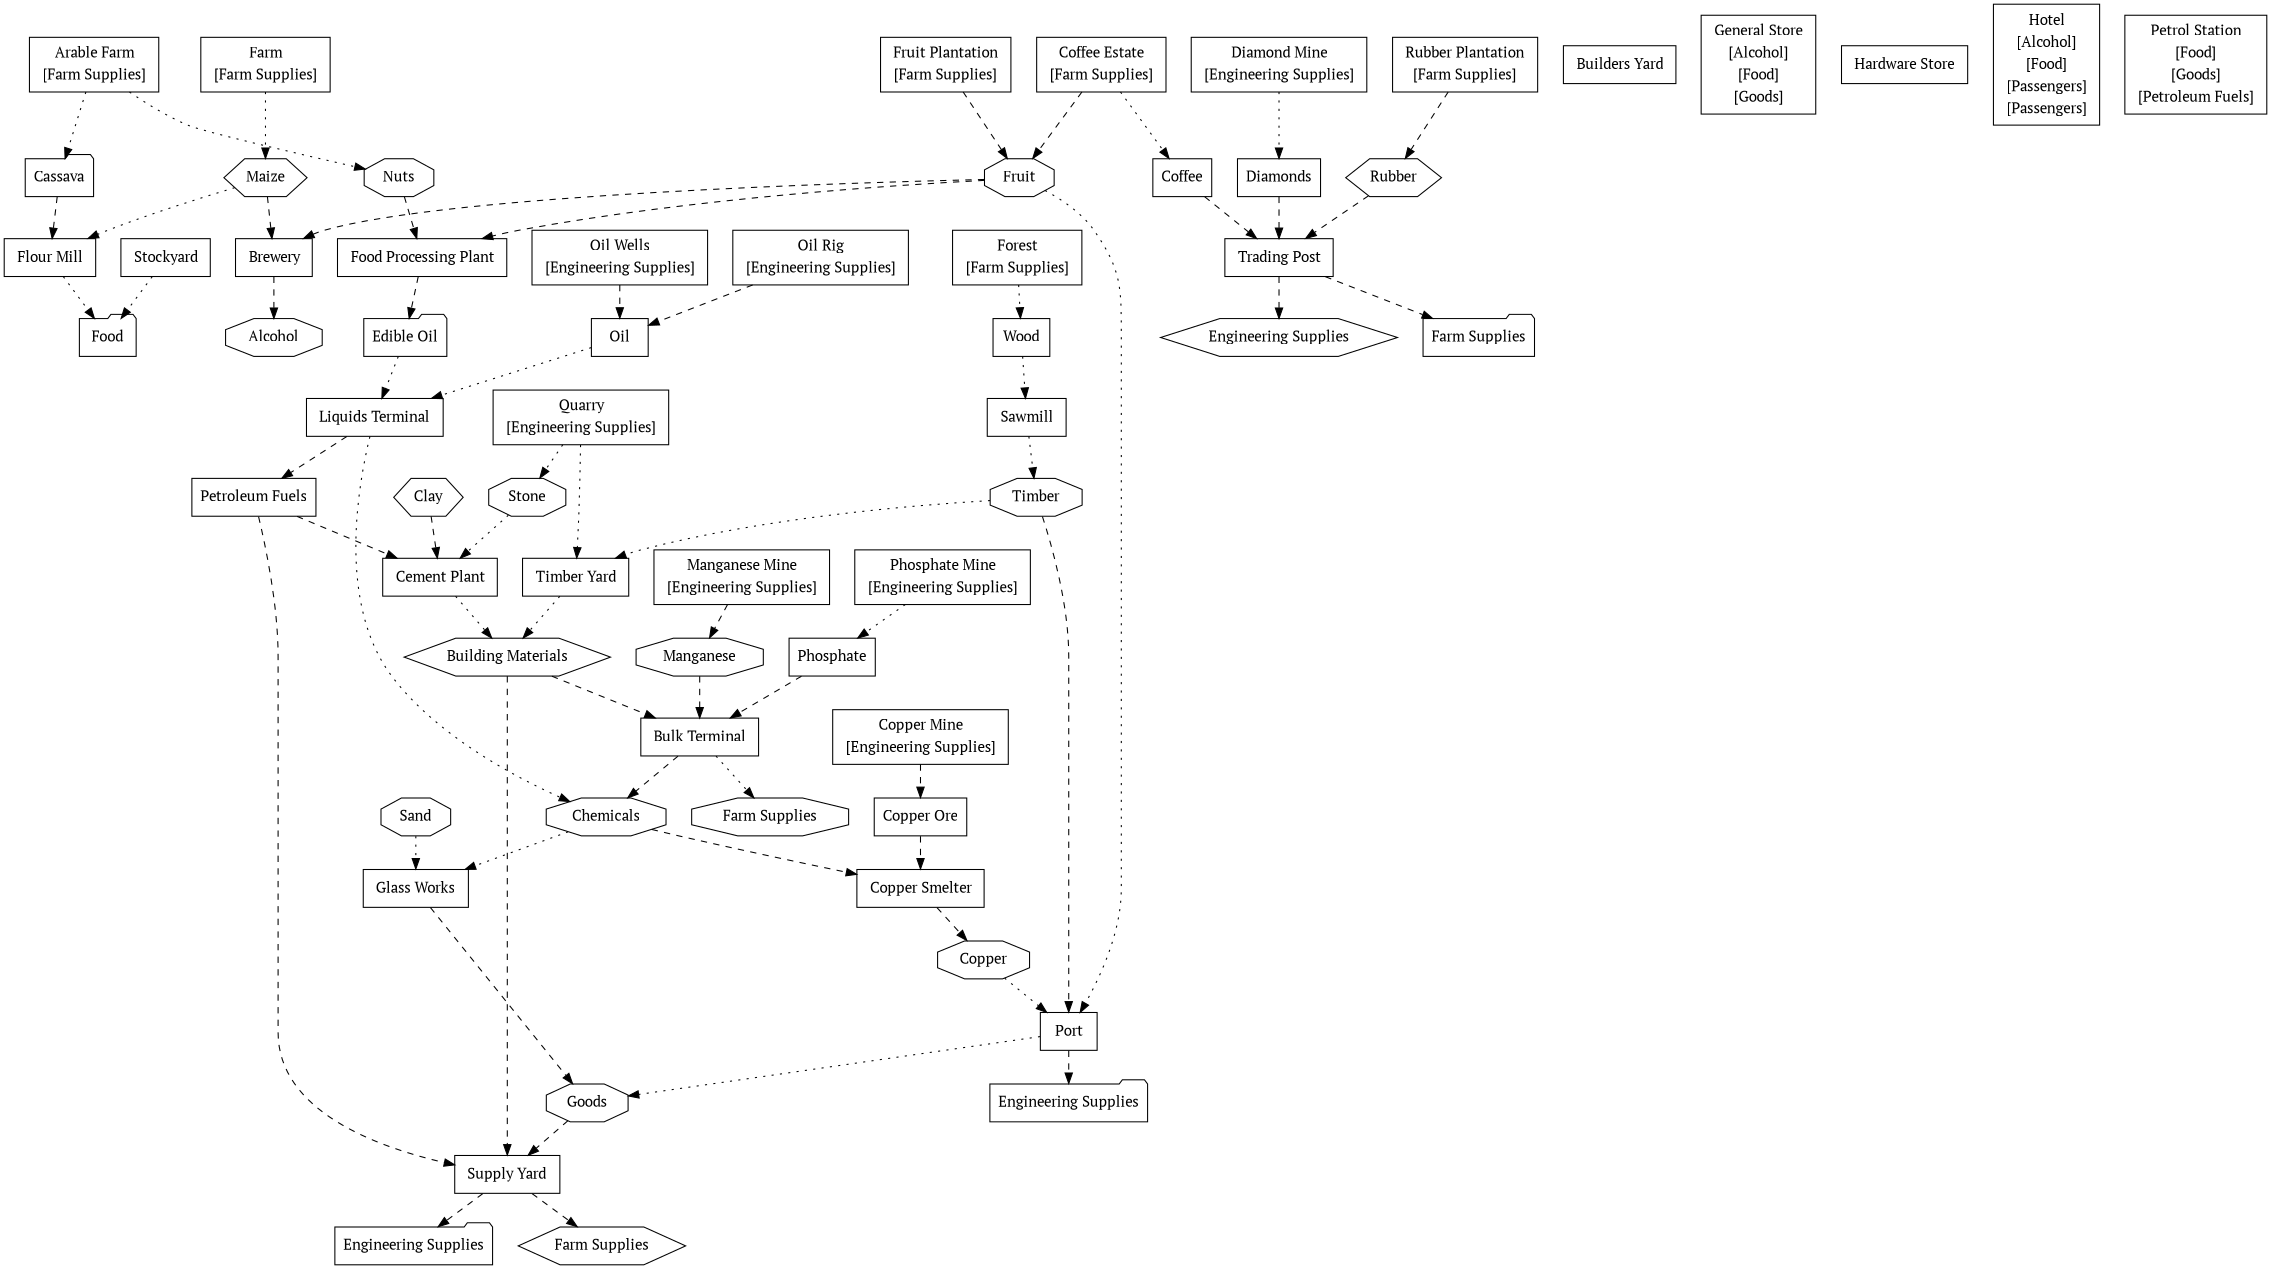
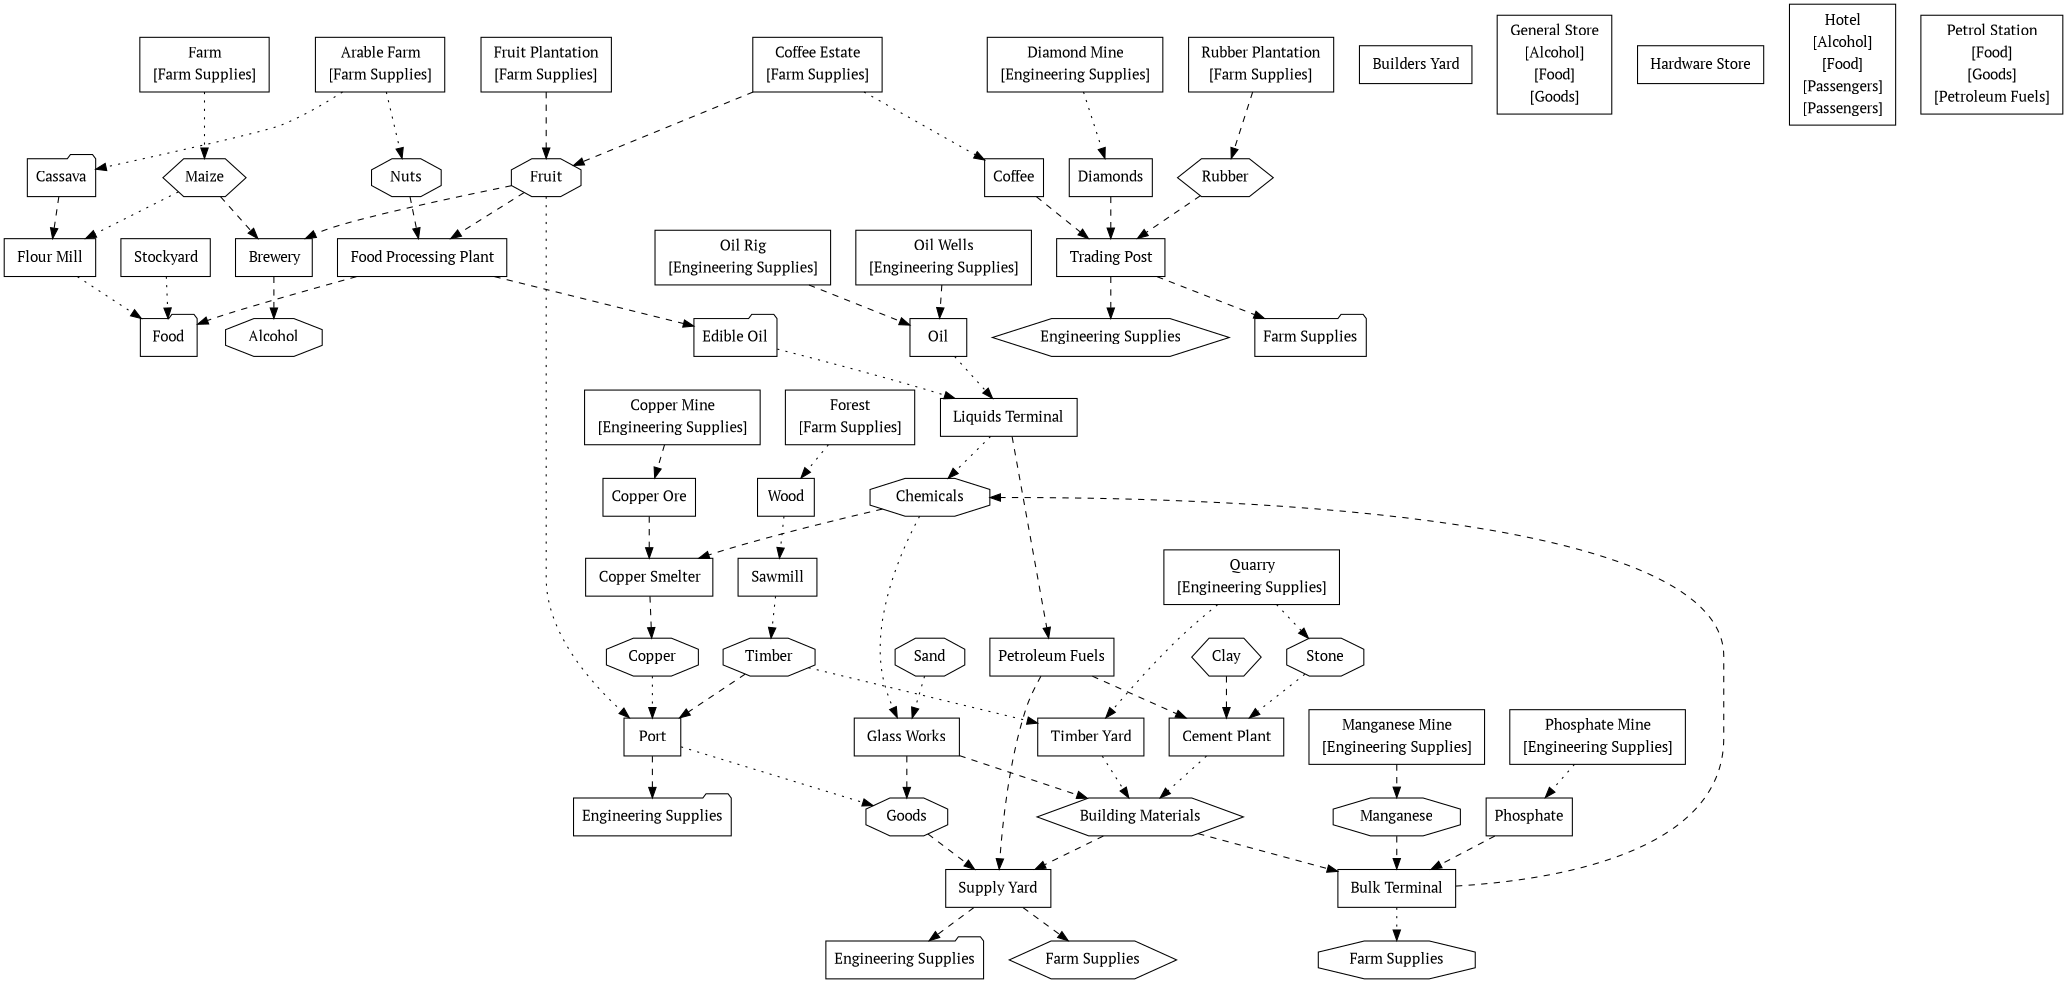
  digraph {
    fname="docs/html/in_a_hot_country.dot"
    fontname="PT Serif"
    nodesep=0.33
    rankdir=TB
    ranksep=0.44
    node [fontname="PT Serif" shape=box]
    edge [fontname="PT Serif" style=dashed weight=2]
    n1 [label=Alcohol shape=octagon]
    n2 [label="Building Materials" shape=hexagon]
    n3 [label=<             <table border="0" cellborder="0">                 <tr><td>Bulk Terminal</td></tr>                                                                                                                                                                                                                                                                              </table>         >]
    n4 [label=<             <table border="0" cellborder="0">                 <tr><td>Supply Yard</td></tr>                                                                                                                                                                                                                                                                              </table>         >]
    n5 [label=Chemicals shape=octagon]
    n6 [label="Farm Supplies" shape=octagon]
    n7 [label="Engineering Supplies" shape=folder]
    n8 [label="Farm Supplies" shape=hexagon]
    n9 [label=<             <table border="0" cellborder="0">                 <tr><td>Copper Smelter</td></tr>                                                                                                                                                                                              </table>         >]
    n10 [label=<             <table border="0" cellborder="0">                 <tr><td>Glass Works</td></tr>                                                                                                                                                                                              </table>         >]
    n11 [label=Cassava shape=folder]
    n12 [label=<             <table border="0" cellborder="0">                 <tr><td>Flour Mill</td></tr>                                                                                                                                                                                              </table>         >]
    n13 [label=Food shape=folder]
    n14 [label=Copper shape=octagon]
    n15 [label=Goods shape=octagon]
    n16 [label=<             <table border="0" cellborder="0">                 <tr><td>Port</td></tr>                                                                                                                                                                                                                                                                              </table>         >]
    n17 [label=Clay shape=hexagon]
    n18 [label=<             <table border="0" cellborder="0">                 <tr><td>Cement Plant</td></tr>                                                                                                                                                                                                                                                                              </table>         >]
    n19 [label=Coffee]
    n20 [label=<             <table border="0" cellborder="0">                 <tr><td>Trading Post</td></tr>                                                                                                                                                                                                                                                                              </table>         >]
    n21 [label="Engineering Supplies" shape=hexagon]
    n22 [label="Farm Supplies" shape=folder]
    n23 [label="Engineering Supplies" shape=folder]
    n24 [label="Copper Ore"]
    n25 [label=Diamonds]
    n26 [label="Edible Oil" shape=folder]
    n27 [label=<             <table border="0" cellborder="0">                 <tr><td>Liquids Terminal</td></tr>                                                                                                                                                                                              </table>         >]
    n28 [label="Petroleum Fuels"]
    n29 [label=Fruit shape=octagon]
    n30 [label=<             <table border="0" cellborder="0">                 <tr><td>Brewery</td></tr>                                                                                                                                                                                              </table>         >]
    n31 [label=<             <table border="0" cellborder="0">                 <tr><td>Food Processing Plant</td></tr>                                                                                                                                                                                              </table>         >]
    n32 [label=<             <table border="0" cellborder="0">                 <tr><td>Stockyard</td></tr>                                                                                                              </table>         >]
    n33 [label=Maize shape=hexagon]
    n34 [label=Manganese shape=octagon]
    n35 [label=Nuts shape=octagon]
    n36 [label=Oil]
    n37 [label=Phosphate]
    n38 [label=Rubber shape=hexagon]
    n39 [label=Sand shape=octagon]
    n40 [label=Stone shape=octagon]
    n41 [label=Timber shape=octagon]
    n42 [label=<             <table border="0" cellborder="0">                 <tr><td>Timber Yard</td></tr>                                                                                                              </table>         >]
    n43 [label=Wood]
    n44 [label=<             <table border="0" cellborder="0">                 <tr><td>Sawmill</td></tr>                                                                                                              </table>         >]
    n45 [label=<             <table border="0" cellborder="0">                 <tr><td>Arable Farm</td></tr>                                                               <tr><td>[Farm Supplies]</td></tr>                                                                                             </table>         >]
    n46 [label=<             <table border="0" cellborder="0">                 <tr><td>Builders Yard</td></tr>                              </table>         >]
    n47 [label=<             <table border="0" cellborder="0">                 <tr><td>Coffee Estate</td></tr>                                                               <tr><td>[Farm Supplies]</td></tr>                                                                                             </table>         >]
    n48 [label=<             <table border="0" cellborder="0">                 <tr><td>Copper Mine</td></tr>                                                               <tr><td>[Engineering Supplies]</td></tr>                                                                                             </table>         >]
    n49 [label=<             <table border="0" cellborder="0">                 <tr><td>Diamond Mine</td></tr>                                                               <tr><td>[Engineering Supplies]</td></tr>                                                                                             </table>         >]
    n50 [label=<             <table border="0" cellborder="0">                 <tr><td>Farm</td></tr>                                                               <tr><td>[Farm Supplies]</td></tr>                                                                                             </table>         >]
    n51 [label=<             <table border="0" cellborder="0">                 <tr><td>Forest</td></tr>                                                               <tr><td>[Farm Supplies]</td></tr>                                                                                             </table>         >]
    n52 [label=<             <table border="0" cellborder="0">                 <tr><td>Fruit Plantation</td></tr>                                                               <tr><td>[Farm Supplies]</td></tr>                                                                                             </table>         >]
    n53 [label=<             <table border="0" cellborder="0">                 <tr><td>General Store</td></tr>                                                                                                         <tr><td>[Alcohol]</td></tr>                                                                                                                              <tr><td>[Food]</td></tr>                                                                                                                              <tr><td>[Goods]</td></tr>                                                   </table>         >]
    n54 [label=<             <table border="0" cellborder="0">                 <tr><td>Hardware Store</td></tr>                              </table>         >]
    n55 [label=<             <table border="0" cellborder="0">                 <tr><td>Hotel</td></tr>                                                                                                         <tr><td>[Alcohol]</td></tr>                                                                                                                              <tr><td>[Food]</td></tr>                                                                                                         <tr><td>[Passengers]</td></tr>                                                                   <tr><td>[Passengers]</td></tr>                                                   </table>         >]
    n56 [label=<             <table border="0" cellborder="0">                 <tr><td>Manganese Mine</td></tr>                                                               <tr><td>[Engineering Supplies]</td></tr>                                                                                             </table>         >]
    n57 [label=<             <table border="0" cellborder="0">                 <tr><td>Oil Rig</td></tr>                                                               <tr><td>[Engineering Supplies]</td></tr>                                                                                             </table>         >]
    n58 [label=<             <table border="0" cellborder="0">                 <tr><td>Oil Wells</td></tr>                                                               <tr><td>[Engineering Supplies]</td></tr>                                                                                             </table>         >]
    n59 [label=<             <table border="0" cellborder="0">                 <tr><td>Petrol Station</td></tr>                                                                                                         <tr><td>[Food]</td></tr>                                                                                                                              <tr><td>[Goods]</td></tr>                                                                                                                              <tr><td>[Petroleum Fuels]</td></tr>                                                   </table>         >]
    n60 [label=<             <table border="0" cellborder="0">                 <tr><td>Phosphate Mine</td></tr>                                                               <tr><td>[Engineering Supplies]</td></tr>                                                                                             </table>         >]
    n61 [label=<             <table border="0" cellborder="0">                 <tr><td>Quarry</td></tr>                                                               <tr><td>[Engineering Supplies]</td></tr>                                                                                             </table>         >]
    n62 [label=<             <table border="0" cellborder="0">                 <tr><td>Rubber Plantation</td></tr>                                                               <tr><td>[Farm Supplies]</td></tr>                                                                                             </table>         >]
    n2 -> n3 [weight=3]
    n2 -> n4 [weight=3]
    n3 -> n5
    n3 -> n6 [style=dotted]
    n4 -> n7
    n4 -> n8
    n5 -> n9
    n5 -> n10 [style=dotted]
    n9 -> n14 [weight=1]
+   n10 -> n2
    n10 -> n15
    n11 -> n12
    n12 -> n13 [style=dotted weight=1]
    n14 -> n16 [style=dotted weight=3]
    n15 -> n4 [weight=3]
    n16 -> n15 [style=dotted]
    n16 -> n23
    n17 -> n18 [weight=3]
    n18 -> n2 [style=dotted weight=1]
    n19 -> n20 [weight=3]
    n20 -> n21
    n20 -> n22
    n24 -> n9
    n25 -> n20 [weight=3]
    n26 -> n27 [style=dotted]
    n27 -> n5 [style=dotted]
    n27 -> n28
    n28 -> n4 [weight=3]
    n28 -> n18 [weight=3]
    n29 -> n16 [style=dotted weight=3]
    n29 -> n30
    n29 -> n31
    n30 -> n1 [weight=1]
+   n31 -> n13
    n31 -> n26
    n32 -> n13 [style=dotted weight=1]
    n33 -> n12 [style=dotted]
    n33 -> n30
    n34 -> n3 [weight=3]
    n35 -> n31
    n36 -> n27 [style=dotted]
    n37 -> n3 [weight=3]
    n38 -> n20 [weight=3]
    n39 -> n10 [style=dotted]
    n40 -> n18 [style=dotted weight=3]
    n41 -> n16 [weight=3]
    n41 -> n42 [style=dotted weight=1]
    n42 -> n2 [style=dotted weight=1]
    n43 -> n44 [style=dotted weight=1]
    n44 -> n41 [style=dotted weight=1]
    n45 -> n11 [style=dotted]
    n45 -> n35 [style=dotted]
    n47 -> n19 [style=dotted]
    n47 -> n29
    n48 -> n24 [weight=1]
    n49 -> n25 [style=dotted weight=1]
    n50 -> n33 [style=dotted]
    n51 -> n43 [style=dotted weight=1]
    n52 -> n29 [weight=1]
    n56 -> n34 [weight=1]
    n57 -> n36
    n58 -> n36 [weight=1]
    n60 -> n37 [style=dotted weight=1]
    n61 -> n40 [style=dotted]
    n61 -> n42 [style=dotted]
    n62 -> n38 [weight=1]
  }
